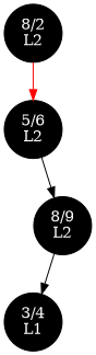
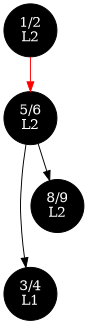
  digraph {
    node [fillcolor=black fontcolor=white shape=circle style=filled]
-   n1 [label="8/2\nL2"]
+   n1 [label="1/2\nL2"]
    n2 [label="5/6\nL2"]
    n3 [label="3/4\nL1"]
    n4 [label="8/9\nL2"]
    n1 -> n2 [color=red]
-   n4 -> n3
+   n2 -> n3
    n2 -> n4
  }
